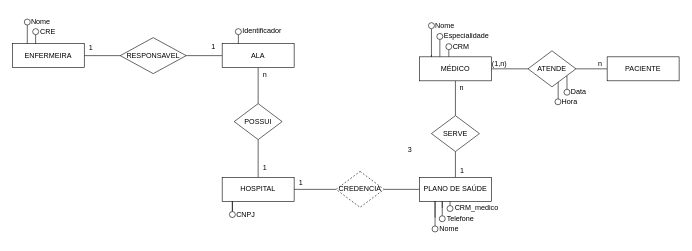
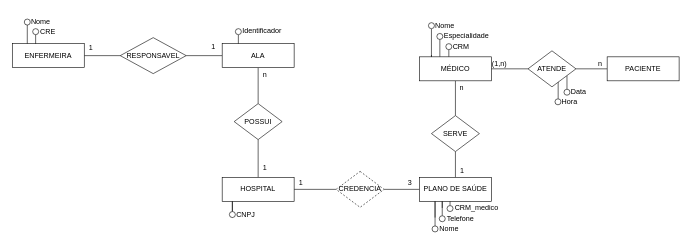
  <mxCell id="0" />
  <mxCell id="1" parent="0" />
  <mxCell id="2" style="edgeStyle=orthogonalEdgeStyle;rounded=0;orthogonalLoop=1;jettySize=auto;html=1;endArrow=none;endFill=0;" edge="1" parent="1" source="45" target="14"><mxGeometry relative="1" as="geometry" /></mxCell>
  <mxCell id="3" style="edgeStyle=orthogonalEdgeStyle;rounded=0;orthogonalLoop=1;jettySize=auto;html=1;endArrow=none;endFill=0;" edge="1" parent="1" source="5" target="49"><mxGeometry relative="1" as="geometry" /></mxCell>
  <mxCell id="4" style="edgeStyle=orthogonalEdgeStyle;rounded=0;orthogonalLoop=1;jettySize=auto;html=1;endArrow=none;endFill=0;" edge="1" parent="1" source="5" target="45"><mxGeometry relative="1" as="geometry" /></mxCell>
  <mxCell id="5" value="POSSUI" style="rhombus;whiteSpace=wrap;html=1;" vertex="1" parent="1"><mxGeometry x="390" y="172" width="80" height="60" as="geometry" /></mxCell>
  <mxCell id="6" value="1" style="text;html=1;align=center;verticalAlign=middle;resizable=0;points=[];autosize=1;strokeColor=none;fillColor=none;" vertex="1" parent="1"><mxGeometry x="426" y="265" width="30" height="30" as="geometry" /></mxCell>
  <mxCell id="7" value="n" style="text;html=1;align=center;verticalAlign=middle;resizable=0;points=[];autosize=1;strokeColor=none;fillColor=none;" vertex="1" parent="1"><mxGeometry x="426" y="109" width="30" height="30" as="geometry" /></mxCell>
  <mxCell id="8" style="edgeStyle=orthogonalEdgeStyle;rounded=0;orthogonalLoop=1;jettySize=auto;html=1;endArrow=none;endFill=0;" edge="1" parent="1" source="30" target="10"><mxGeometry relative="1" as="geometry" /></mxCell>
  <mxCell id="9" style="edgeStyle=orthogonalEdgeStyle;rounded=0;orthogonalLoop=1;jettySize=auto;html=1;endArrow=none;endFill=0;" edge="1" parent="1" source="10" target="49"><mxGeometry relative="1" as="geometry" /></mxCell>
  <mxCell id="10" value="RESPONSAVEL" style="rhombus;whiteSpace=wrap;html=1;" vertex="1" parent="1"><mxGeometry x="200" y="62" width="110" height="60" as="geometry" /></mxCell>
  <mxCell id="11" value="1" style="text;html=1;align=center;verticalAlign=middle;resizable=0;points=[];autosize=1;strokeColor=none;fillColor=none;" vertex="1" parent="1"><mxGeometry x="340" y="62" width="30" height="30" as="geometry" /></mxCell>
  <mxCell id="12" value="1" style="text;html=1;align=center;verticalAlign=middle;resizable=0;points=[];autosize=1;strokeColor=none;fillColor=none;" vertex="1" parent="1"><mxGeometry x="136" y="64" width="30" height="30" as="geometry" /></mxCell>
  <mxCell id="13" style="edgeStyle=orthogonalEdgeStyle;rounded=0;orthogonalLoop=1;jettySize=auto;html=1;endArrow=none;endFill=0;" edge="1" parent="1" source="14" target="56"><mxGeometry relative="1" as="geometry" /></mxCell>
  <mxCell id="14" value="CREDENCIA" style="rhombus;whiteSpace=wrap;html=1;dashed=1;" vertex="1" parent="1"><mxGeometry x="560" y="285" width="80" height="60" as="geometry" /></mxCell>
- <mxCell id="15" value="3" style="text;html=1;align=center;verticalAlign=middle;resizable=0;points=[];autosize=1;strokeColor=none;fillColor=none;" vertex="1" parent="1"><mxGeometry x="668" y="235" width="30" height="30" as="geometry" /></mxCell>
+ <mxCell id="15" value="3" style="text;html=1;align=center;verticalAlign=middle;resizable=0;points=[];autosize=1;strokeColor=none;fillColor=none;" vertex="1" parent="1"><mxGeometry x="668" y="290" width="30" height="30" as="geometry" /></mxCell>
  <mxCell id="16" value="1" style="text;html=1;align=center;verticalAlign=middle;resizable=0;points=[];autosize=1;strokeColor=none;fillColor=none;" vertex="1" parent="1"><mxGeometry x="486" y="289" width="30" height="30" as="geometry" /></mxCell>
  <mxCell id="17" style="edgeStyle=orthogonalEdgeStyle;rounded=0;orthogonalLoop=1;jettySize=auto;html=1;endArrow=none;endFill=0;" edge="1" parent="1" source="18"><mxGeometry relative="1" as="geometry"><mxPoint x="725" y="362" as="targetPoint" /><Array as="points"><mxPoint x="750" y="332" /><mxPoint x="750" y="332" /></Array></mxGeometry></mxCell>
  <mxCell id="18" value="" style="ellipse;whiteSpace=wrap;html=1;" vertex="1" parent="1"><mxGeometry x="720" y="376" width="10" height="10" as="geometry" /></mxCell>
  <mxCell id="19" value="CRM_medico" style="text;html=1;align=center;verticalAlign=middle;resizable=0;points=[];autosize=1;strokeColor=none;fillColor=none;" vertex="1" parent="1"><mxGeometry x="744" y="331" width="100" height="30" as="geometry" /></mxCell>
  <mxCell id="20" style="edgeStyle=orthogonalEdgeStyle;rounded=0;orthogonalLoop=1;jettySize=auto;html=1;endArrow=none;endFill=0;" edge="1" parent="1" source="66" target="23"><mxGeometry relative="1" as="geometry" /></mxCell>
  <mxCell id="21" style="edgeStyle=orthogonalEdgeStyle;rounded=0;orthogonalLoop=1;jettySize=auto;html=1;endArrow=none;endFill=0;" edge="1" parent="1" source="66" target="35"><mxGeometry relative="1" as="geometry" /></mxCell>
  <mxCell id="22" style="edgeStyle=orthogonalEdgeStyle;rounded=0;orthogonalLoop=1;jettySize=auto;html=1;endArrow=none;endFill=0;" edge="1" parent="1" source="23" target="56"><mxGeometry relative="1" as="geometry" /></mxCell>
  <mxCell id="23" value="SERVE" style="rhombus;whiteSpace=wrap;html=1;" vertex="1" parent="1"><mxGeometry x="719" y="192" width="80" height="60" as="geometry" /></mxCell>
  <mxCell id="24" value="1" style="text;html=1;align=center;verticalAlign=middle;resizable=0;points=[];autosize=1;strokeColor=none;fillColor=none;" vertex="1" parent="1"><mxGeometry x="755" y="270" width="30" height="30" as="geometry" /></mxCell>
  <mxCell id="25" value="n" style="text;html=1;align=center;verticalAlign=middle;resizable=0;points=[];autosize=1;strokeColor=none;fillColor=none;" vertex="1" parent="1"><mxGeometry x="754" y="130" width="30" height="30" as="geometry" /></mxCell>
  <mxCell id="26" style="edgeStyle=orthogonalEdgeStyle;rounded=0;orthogonalLoop=1;jettySize=auto;html=1;entryX=0.5;entryY=1;entryDx=0;entryDy=0;endArrow=none;endFill=0;" edge="1" parent="1" target="27"><mxGeometry relative="1" as="geometry"><mxPoint x="45" y="74.97" as="sourcePoint" /><Array as="points"><mxPoint x="61" y="82.97" /><mxPoint x="61" y="82.97" /></Array></mxGeometry></mxCell>
  <mxCell id="27" value="" style="ellipse;whiteSpace=wrap;html=1;" vertex="1" parent="1"><mxGeometry x="40" y="31" width="10" height="10" as="geometry" /></mxCell>
  <mxCell id="28" value="CRE" style="text;html=1;align=center;verticalAlign=middle;resizable=0;points=[];autosize=1;strokeColor=none;fillColor=none;" vertex="1" parent="1"><mxGeometry x="54" y="37" width="50" height="30" as="geometry" /></mxCell>
  <mxCell id="29" style="edgeStyle=orthogonalEdgeStyle;rounded=0;orthogonalLoop=1;jettySize=auto;html=1;endArrow=none;endFill=0;" edge="1" parent="1"><mxGeometry relative="1" as="geometry"><mxPoint x="58.945" y="72" as="sourcePoint" /><mxPoint x="58.945" y="56.432" as="targetPoint" /><Array as="points"><mxPoint x="67.63" y="82" /><mxPoint x="67.63" y="82" /></Array></mxGeometry></mxCell>
  <mxCell id="30" value="ENFERMEIRA" style="rounded=0;whiteSpace=wrap;html=1;" vertex="1" parent="1"><mxGeometry x="20" y="72" width="120" height="40" as="geometry" /></mxCell>
  <mxCell id="31" style="edgeStyle=orthogonalEdgeStyle;rounded=0;orthogonalLoop=1;jettySize=auto;html=1;endArrow=none;endFill=0;" edge="1" parent="1" source="32" target="35"><mxGeometry relative="1" as="geometry" /></mxCell>
  <mxCell id="32" value="PACIENTE" style="rounded=0;whiteSpace=wrap;html=1;" vertex="1" parent="1"><mxGeometry x="1012" y="94" width="120" height="40" as="geometry" /></mxCell>
  <mxCell id="33" style="edgeStyle=orthogonalEdgeStyle;rounded=0;orthogonalLoop=1;jettySize=auto;html=1;entryX=0.5;entryY=0;entryDx=0;entryDy=0;endArrow=none;endFill=0;" edge="1" parent="1" source="35" target="39"><mxGeometry relative="1" as="geometry"><Array as="points"><mxPoint x="950" y="132" /><mxPoint x="950" y="132" /></Array></mxGeometry></mxCell>
  <mxCell id="34" style="edgeStyle=orthogonalEdgeStyle;rounded=0;orthogonalLoop=1;jettySize=auto;html=1;endArrow=none;endFill=0;exitX=0.629;exitY=0.852;exitDx=0;exitDy=0;exitPerimeter=0;" edge="1" parent="1" source="35" target="38"><mxGeometry relative="1" as="geometry"><mxPoint x="930" y="143" as="sourcePoint" /><mxPoint x="930" y="159" as="targetPoint" /><Array as="points" /></mxGeometry></mxCell>
  <mxCell id="35" value="ATENDE" style="rhombus;whiteSpace=wrap;html=1;" vertex="1" parent="1"><mxGeometry x="880" y="84" width="80" height="60" as="geometry" /></mxCell>
  <mxCell id="36" value="(1,n)" style="text;html=1;align=center;verticalAlign=middle;resizable=0;points=[];autosize=1;strokeColor=none;fillColor=none;" vertex="1" parent="1"><mxGeometry x="807" y="90" width="50" height="30" as="geometry" /></mxCell>
  <mxCell id="37" value="n" style="text;html=1;align=center;verticalAlign=middle;resizable=0;points=[];autosize=1;strokeColor=none;fillColor=none;" vertex="1" parent="1"><mxGeometry x="985" y="90" width="30" height="30" as="geometry" /></mxCell>
  <mxCell id="38" value="" style="ellipse;whiteSpace=wrap;html=1;" vertex="1" parent="1"><mxGeometry x="925" y="164" width="10" height="10" as="geometry" /></mxCell>
  <mxCell id="39" value="" style="ellipse;whiteSpace=wrap;html=1;" vertex="1" parent="1"><mxGeometry x="940" y="148" width="10" height="10" as="geometry" /></mxCell>
  <mxCell id="40" value="Data" style="text;html=1;align=center;verticalAlign=middle;resizable=0;points=[];autosize=1;strokeColor=none;fillColor=none;" vertex="1" parent="1"><mxGeometry x="939" y="138" width="50" height="30" as="geometry" /></mxCell>
  <mxCell id="41" value="Hora" style="text;html=1;align=center;verticalAlign=middle;resizable=0;points=[];autosize=1;strokeColor=none;fillColor=none;" vertex="1" parent="1"><mxGeometry x="924" y="154" width="50" height="30" as="geometry" /></mxCell>
  <mxCell id="42" style="edgeStyle=orthogonalEdgeStyle;rounded=0;orthogonalLoop=1;jettySize=auto;html=1;endArrow=none;endFill=0;" edge="1" parent="1" source="43"><mxGeometry relative="1" as="geometry"><mxPoint x="387" y="362" as="targetPoint" /><Array as="points"><mxPoint x="412" y="332" /><mxPoint x="412" y="332" /></Array></mxGeometry></mxCell>
  <mxCell id="43" value="" style="ellipse;whiteSpace=wrap;html=1;" vertex="1" parent="1"><mxGeometry x="382" y="352" width="10" height="10" as="geometry" /></mxCell>
  <mxCell id="44" value="CNPJ" style="text;html=1;align=center;verticalAlign=middle;resizable=0;points=[];autosize=1;strokeColor=none;fillColor=none;" vertex="1" parent="1"><mxGeometry x="384" y="342" width="50" height="30" as="geometry" /></mxCell>
  <mxCell id="45" value="HOSPITAL" style="rounded=0;whiteSpace=wrap;html=1;" vertex="1" parent="1"><mxGeometry x="370" y="295" width="120" height="40" as="geometry" /></mxCell>
  <mxCell id="46" style="edgeStyle=orthogonalEdgeStyle;rounded=0;orthogonalLoop=1;jettySize=auto;html=1;entryX=0.5;entryY=1;entryDx=0;entryDy=0;endArrow=none;endFill=0;" edge="1" parent="1" target="47"><mxGeometry relative="1" as="geometry"><mxPoint x="397" y="77" as="sourcePoint" /><Array as="points"><mxPoint x="413" y="85" /><mxPoint x="413" y="85" /></Array></mxGeometry></mxCell>
  <mxCell id="47" value="" style="ellipse;whiteSpace=wrap;html=1;" vertex="1" parent="1"><mxGeometry x="392" y="47" width="10" height="10" as="geometry" /></mxCell>
  <mxCell id="48" value="Identificador" style="text;html=1;align=center;verticalAlign=middle;resizable=0;points=[];autosize=1;strokeColor=none;fillColor=none;" vertex="1" parent="1"><mxGeometry x="391" y="36" width="90" height="30" as="geometry" /></mxCell>
  <mxCell id="49" value="ALA" style="rounded=0;whiteSpace=wrap;html=1;" vertex="1" parent="1"><mxGeometry x="370" y="72" width="120" height="40" as="geometry" /></mxCell>
  <mxCell id="50" style="edgeStyle=orthogonalEdgeStyle;rounded=0;orthogonalLoop=1;jettySize=auto;html=1;endArrow=none;endFill=0;" edge="1" parent="1" source="51"><mxGeometry relative="1" as="geometry"><mxPoint x="737" y="346" as="targetPoint" /><Array as="points"><mxPoint x="762" y="316" /><mxPoint x="762" y="316" /></Array></mxGeometry></mxCell>
  <mxCell id="51" value="" style="ellipse;whiteSpace=wrap;html=1;" vertex="1" parent="1"><mxGeometry x="732" y="359" width="10" height="10" as="geometry" /></mxCell>
  <mxCell id="52" style="edgeStyle=orthogonalEdgeStyle;rounded=0;orthogonalLoop=1;jettySize=auto;html=1;endArrow=none;endFill=0;" edge="1" parent="1" source="53"><mxGeometry relative="1" as="geometry"><mxPoint x="751" y="330" as="targetPoint" /><Array as="points"><mxPoint x="776" y="300" /><mxPoint x="776" y="300" /></Array></mxGeometry></mxCell>
  <mxCell id="53" value="" style="ellipse;whiteSpace=wrap;html=1;" vertex="1" parent="1"><mxGeometry x="745" y="342" width="10" height="10" as="geometry" /></mxCell>
  <mxCell id="54" value="Nome" style="text;html=1;align=center;verticalAlign=middle;resizable=0;points=[];autosize=1;strokeColor=none;fillColor=none;" vertex="1" parent="1"><mxGeometry x="718" y="366" width="60" height="30" as="geometry" /></mxCell>
  <mxCell id="55" value="Telefone" style="text;html=1;align=center;verticalAlign=middle;resizable=0;points=[];autosize=1;strokeColor=none;fillColor=none;" vertex="1" parent="1"><mxGeometry x="732" y="349" width="70" height="30" as="geometry" /></mxCell>
  <mxCell id="56" value="PLANO DE SAÚDE" style="rounded=0;whiteSpace=wrap;html=1;" vertex="1" parent="1"><mxGeometry x="699" y="295" width="120" height="40" as="geometry" /></mxCell>
  <mxCell id="57" value="" style="ellipse;whiteSpace=wrap;html=1;" vertex="1" parent="1"><mxGeometry x="54" y="47" width="10" height="10" as="geometry" /></mxCell>
  <mxCell id="58" value="Nome" style="text;html=1;align=center;verticalAlign=middle;resizable=0;points=[];autosize=1;strokeColor=none;fillColor=none;" vertex="1" parent="1"><mxGeometry x="37" y="20" width="60" height="30" as="geometry" /></mxCell>
  <mxCell id="59" style="edgeStyle=orthogonalEdgeStyle;rounded=0;orthogonalLoop=1;jettySize=auto;html=1;entryX=0.5;entryY=1;entryDx=0;entryDy=0;endArrow=none;endFill=0;" edge="1" parent="1" target="60"><mxGeometry relative="1" as="geometry"><mxPoint x="719" y="90.97" as="sourcePoint" /><Array as="points"><mxPoint x="735" y="98.97" /><mxPoint x="735" y="98.97" /></Array></mxGeometry></mxCell>
  <mxCell id="60" value="" style="ellipse;whiteSpace=wrap;html=1;" vertex="1" parent="1"><mxGeometry x="714" y="37" width="10" height="10" as="geometry" /></mxCell>
  <mxCell id="61" value="CRM" style="text;html=1;align=center;verticalAlign=middle;resizable=0;points=[];autosize=1;strokeColor=none;fillColor=none;" vertex="1" parent="1"><mxGeometry x="743" y="62" width="50" height="30" as="geometry" /></mxCell>
  <mxCell id="62" value="" style="ellipse;whiteSpace=wrap;html=1;" vertex="1" parent="1"><mxGeometry x="728" y="55" width="10" height="10" as="geometry" /></mxCell>
  <mxCell id="63" value="Nome" style="text;html=1;align=center;verticalAlign=middle;resizable=0;points=[];autosize=1;strokeColor=none;fillColor=none;" vertex="1" parent="1"><mxGeometry x="711" y="27" width="60" height="30" as="geometry" /></mxCell>
  <mxCell id="64" style="edgeStyle=orthogonalEdgeStyle;rounded=0;orthogonalLoop=1;jettySize=auto;html=1;entryX=0.5;entryY=1;entryDx=0;entryDy=0;endArrow=none;endFill=0;" edge="1" parent="1" source="66" target="62"><mxGeometry relative="1" as="geometry"><Array as="points"><mxPoint x="750" y="102" /><mxPoint x="750" y="102" /></Array></mxGeometry></mxCell>
  <mxCell id="65" style="edgeStyle=orthogonalEdgeStyle;rounded=0;orthogonalLoop=1;jettySize=auto;html=1;entryX=0.5;entryY=1;entryDx=0;entryDy=0;endArrow=none;endFill=0;" edge="1" parent="1" source="66" target="67"><mxGeometry relative="1" as="geometry"><Array as="points"><mxPoint x="750" y="102" /><mxPoint x="750" y="102" /></Array></mxGeometry></mxCell>
  <mxCell id="66" value="MÉDICO" style="rounded=0;whiteSpace=wrap;html=1;" vertex="1" parent="1"><mxGeometry x="699" y="94" width="120" height="40" as="geometry" /></mxCell>
  <mxCell id="67" value="" style="ellipse;whiteSpace=wrap;html=1;" vertex="1" parent="1"><mxGeometry x="743" y="72" width="10" height="10" as="geometry" /></mxCell>
  <mxCell id="68" value="Especialidade" style="text;html=1;align=center;verticalAlign=middle;resizable=0;points=[];autosize=1;strokeColor=none;fillColor=none;" vertex="1" parent="1"><mxGeometry x="727" y="44" width="100" height="30" as="geometry" /></mxCell>
